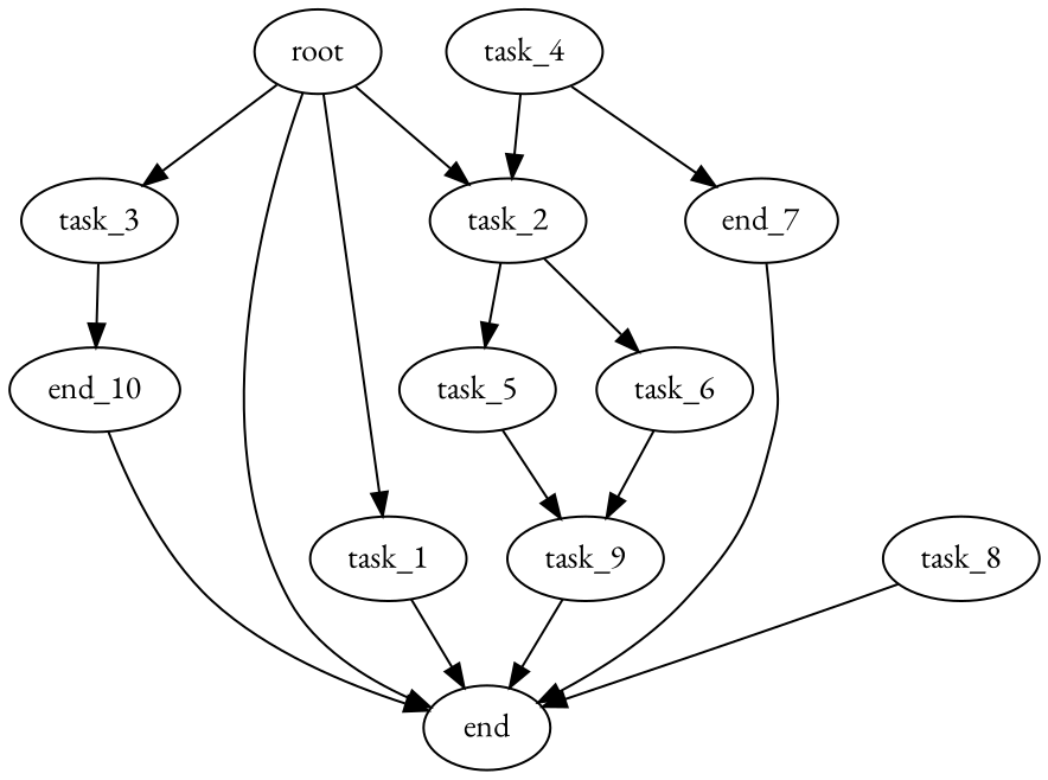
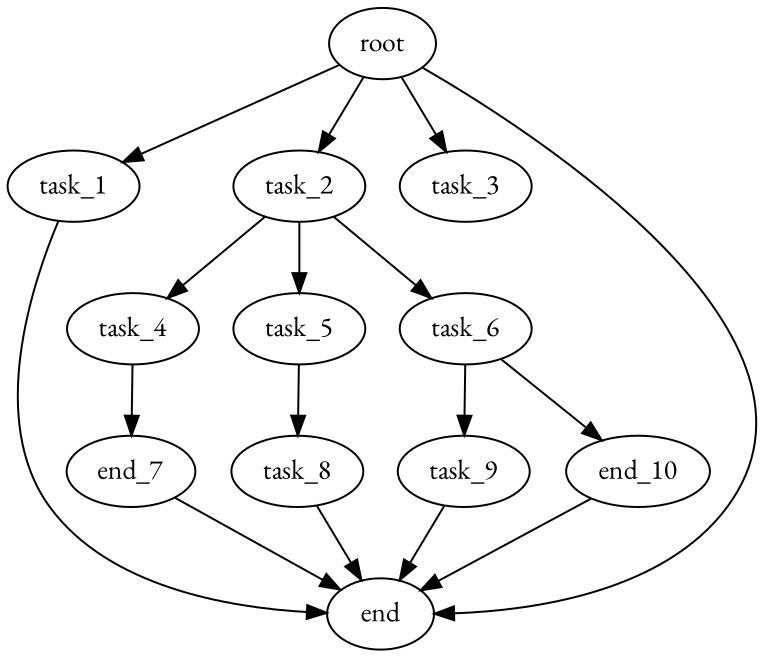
  digraph {
    fontname="EB Garamond"
    node [fontname="EB Garamond"]
    edge [fontname="EB Garamond"]
    root
    task_1
    task_2
    task_3
    end
    task_4
    task_5
    task_6
    n9 [label=end_7]
    task_8
    task_9
    n12 [label=end_10]
    root -> task_1
    root -> task_2
    root -> task_3
    root -> end
    task_1 -> end
-   task_4 -> task_2
+   task_2 -> task_4
    task_2 -> task_5
    task_2 -> task_6
    task_4 -> n9
-   task_5 -> task_9
+   task_5 -> task_8
    task_6 -> task_9
-   task_3 -> n12
+   task_6 -> n12
    n9 -> end
    task_8 -> end
    task_9 -> end
    n12 -> end
  }
